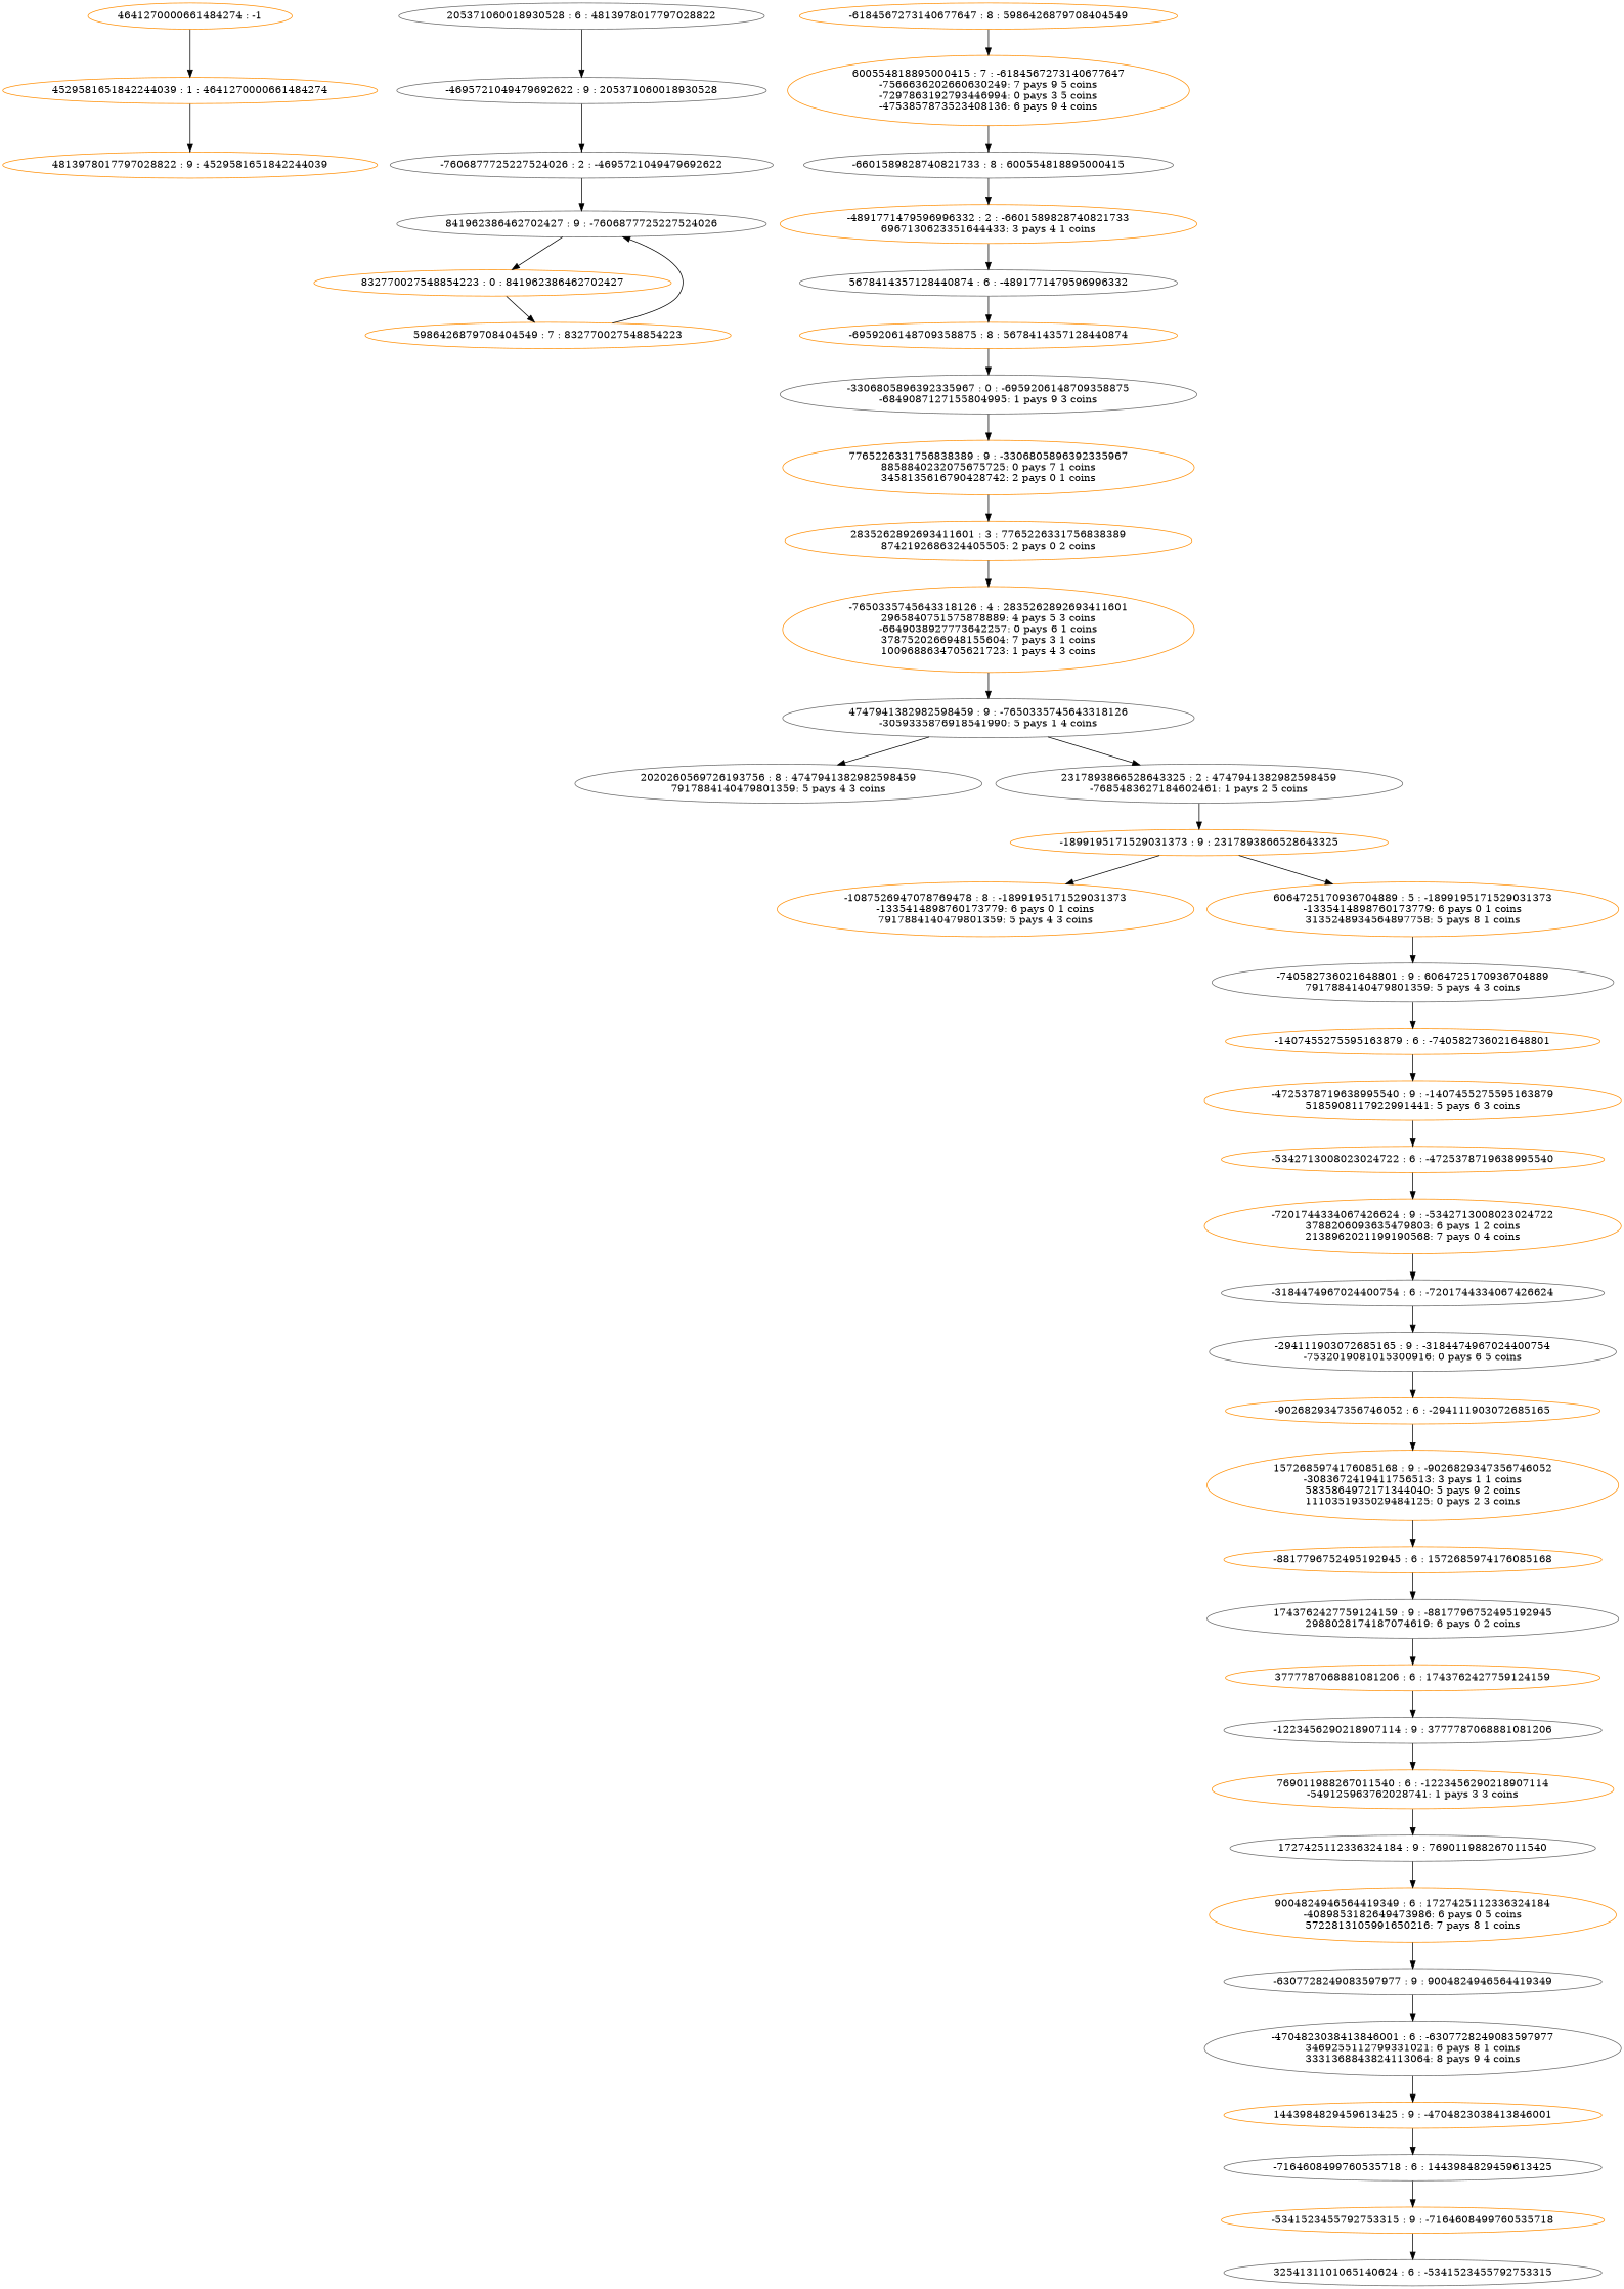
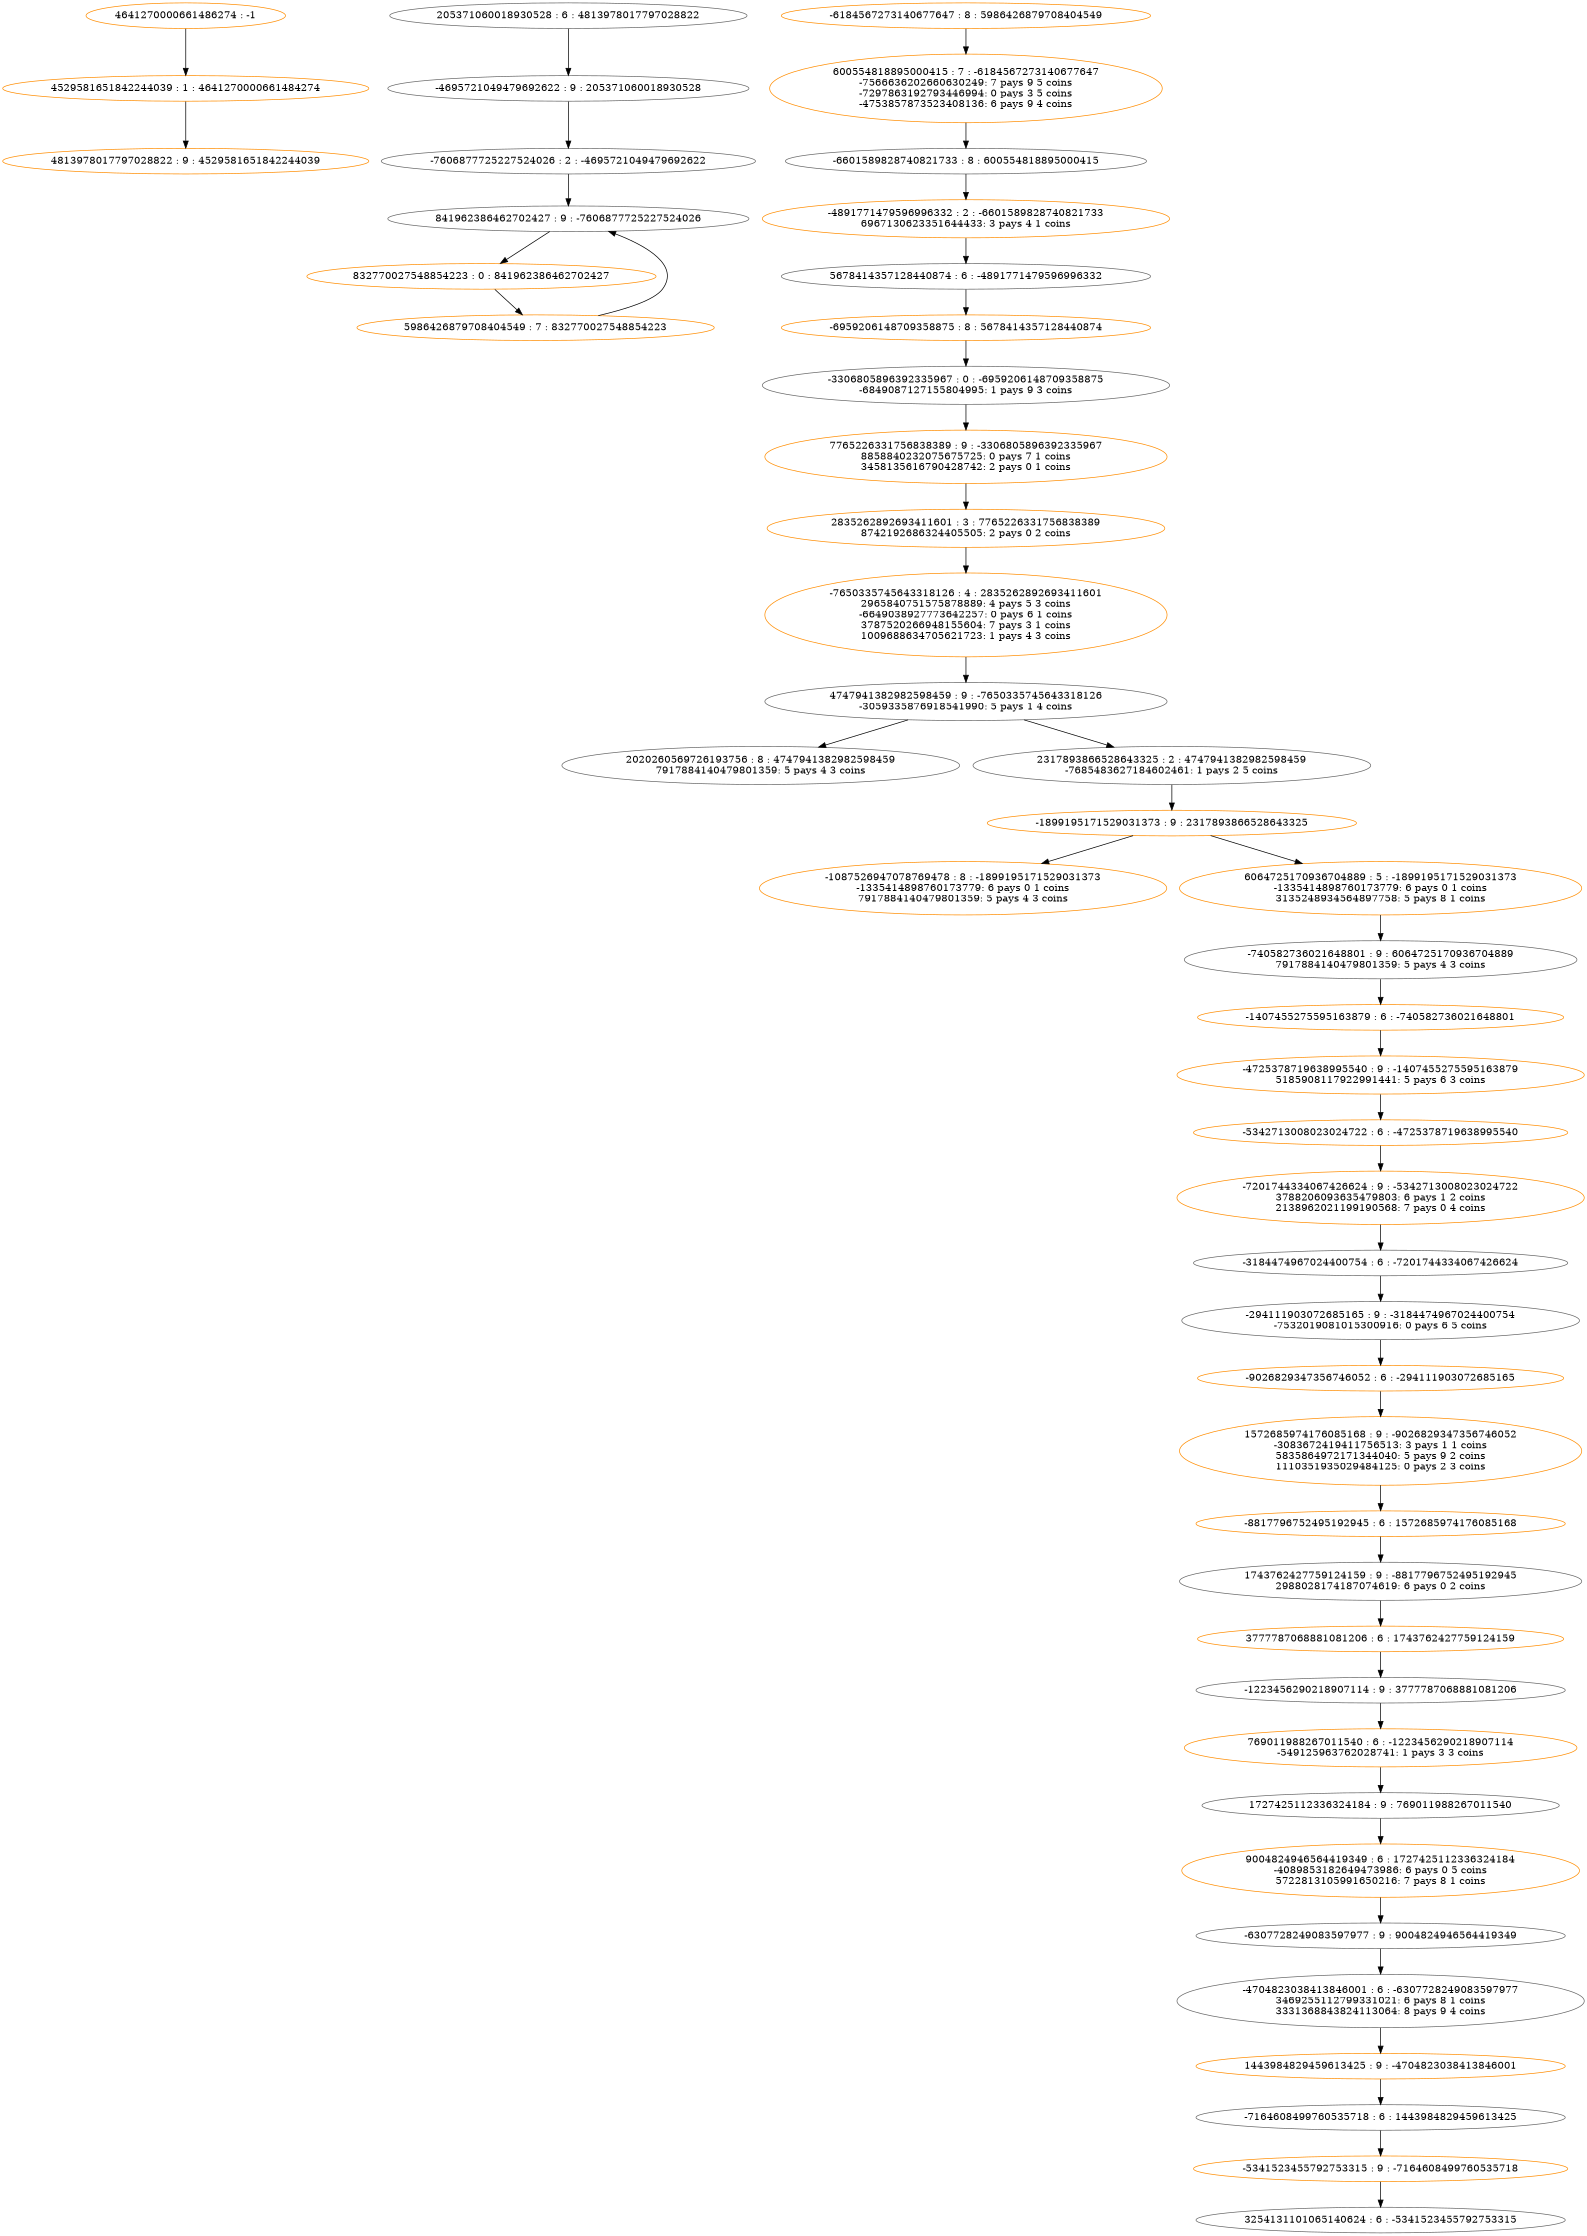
  digraph {
    node [color=darkorange]
-   n1 [label="4641270000661484274 : -1"]
+   n1 [label="4641270000661486274 : -1"]
    n2 [label="4529581651842244039 : 1 : 4641270000661484274\n"]
    n3 [label="4813978017797028822 : 9 : 4529581651842244039\n"]
    n4 [color=gray40 label="205371060018930528 : 6 : 4813978017797028822\n"]
    n5 [color=gray40 label="-4695721049479692622 : 9 : 205371060018930528\n"]
    n6 [color=gray40 label="-7606877725227524026 : 2 : -4695721049479692622\n"]
    n7 [color=gray40 label="841962386462702427 : 9 : -7606877725227524026\n"]
    n8 [label="832770027548854223 : 0 : 841962386462702427\n"]
    n9 [label="5986426879708404549 : 7 : 832770027548854223\n"]
    n10 [label="-6184567273140677647 : 8 : 5986426879708404549\n"]
    n11 [label="600554818895000415 : 7 : -6184567273140677647\n-7566636202660630249: 7 pays 9 5 coins\n-7297863192793446994: 0 pays 3 5 coins\n-4753857873523408136: 6 pays 9 4 coins\n"]
    n12 [color=gray40 label="-6601589828740821733 : 8 : 600554818895000415\n"]
    n13 [label="-4891771479596996332 : 2 : -6601589828740821733\n6967130623351644433: 3 pays 4 1 coins\n"]
    n14 [color=gray40 label="5678414357128440874 : 6 : -4891771479596996332\n"]
    n15 [label="-6959206148709358875 : 8 : 5678414357128440874\n"]
    n16 [color=gray40 label="-3306805896392335967 : 0 : -6959206148709358875\n-6849087127155804995: 1 pays 9 3 coins\n"]
    n17 [label="7765226331756838389 : 9 : -3306805896392335967\n8858840232075675725: 0 pays 7 1 coins\n3458135616790428742: 2 pays 0 1 coins\n"]
    n18 [label="2835262892693411601 : 3 : 7765226331756838389\n8742192686324405505: 2 pays 0 2 coins\n"]
    n19 [label="-7650335745643318126 : 4 : 2835262892693411601\n2965840751575878889: 4 pays 5 3 coins\n-6649038927773642257: 0 pays 6 1 coins\n3787520266948155604: 7 pays 3 1 coins\n1009688634705621723: 1 pays 4 3 coins\n"]
    n20 [color=gray40 label="4747941382982598459 : 9 : -7650335745643318126\n-3059335876918541990: 5 pays 1 4 coins\n"]
    n21 [color=gray40 label="2020260569726193756 : 8 : 4747941382982598459\n7917884140479801359: 5 pays 4 3 coins\n"]
    n22 [color=gray40 label="2317893866528643325 : 2 : 4747941382982598459\n-7685483627184602461: 1 pays 2 5 coins\n"]
    n23 [label="-1899195171529031373 : 9 : 2317893866528643325\n"]
    n24 [label="-1087526947078769478 : 8 : -1899195171529031373\n-1335414898760173779: 6 pays 0 1 coins\n7917884140479801359: 5 pays 4 3 coins\n"]
    n25 [label="6064725170936704889 : 5 : -1899195171529031373\n-1335414898760173779: 6 pays 0 1 coins\n3135248934564897758: 5 pays 8 1 coins\n"]
    n26 [color=gray40 label="-740582736021648801 : 9 : 6064725170936704889\n7917884140479801359: 5 pays 4 3 coins\n"]
    n27 [label="-1407455275595163879 : 6 : -740582736021648801\n"]
    n28 [label="-4725378719638995540 : 9 : -1407455275595163879\n5185908117922991441: 5 pays 6 3 coins\n"]
    n29 [label="-5342713008023024722 : 6 : -4725378719638995540\n"]
    n30 [label="-7201744334067426624 : 9 : -5342713008023024722\n3788206093635479803: 6 pays 1 2 coins\n2138962021199190568: 7 pays 0 4 coins\n"]
    n31 [color=gray40 label="-3184474967024400754 : 6 : -7201744334067426624\n"]
    n32 [color=gray40 label="-294111903072685165 : 9 : -3184474967024400754\n-7532019081015300916: 0 pays 6 5 coins\n"]
    n33 [label="-9026829347356746052 : 6 : -294111903072685165\n"]
    n34 [label="1572685974176085168 : 9 : -9026829347356746052\n-3083672419411756513: 3 pays 1 1 coins\n5835864972171344040: 5 pays 9 2 coins\n1110351935029484125: 0 pays 2 3 coins\n"]
    n35 [label="-8817796752495192945 : 6 : 1572685974176085168\n"]
    n36 [color=gray40 label="1743762427759124159 : 9 : -8817796752495192945\n2988028174187074619: 6 pays 0 2 coins\n"]
    n37 [label="3777787068881081206 : 6 : 1743762427759124159\n"]
    n38 [color=gray40 label="-1223456290218907114 : 9 : 3777787068881081206\n"]
    n39 [label="769011988267011540 : 6 : -1223456290218907114\n-549125963762028741: 1 pays 3 3 coins\n"]
    n40 [color=gray40 label="1727425112336324184 : 9 : 769011988267011540\n"]
    n41 [label="9004824946564419349 : 6 : 1727425112336324184\n-4089853182649473986: 6 pays 0 5 coins\n5722813105991650216: 7 pays 8 1 coins\n"]
    n42 [color=gray40 label="-6307728249083597977 : 9 : 9004824946564419349\n"]
    n43 [color=gray40 label="-4704823038413846001 : 6 : -6307728249083597977\n3469255112799331021: 6 pays 8 1 coins\n3331368843824113064: 8 pays 9 4 coins\n"]
    n44 [label="1443984829459613425 : 9 : -4704823038413846001\n"]
    n45 [color=gray40 label="-7164608499760535718 : 6 : 1443984829459613425\n"]
    n46 [label="-5341523455792753315 : 9 : -7164608499760535718\n"]
    n47 [color=gray40 label="3254131101065140624 : 6 : -5341523455792753315\n"]
    n1 -> n2
    n2 -> n3
    n4 -> n5
    n5 -> n6
    n6 -> n7
    n7 -> n8
    n8 -> n9
    n9 -> n7
    n10 -> n11
    n11 -> n12
    n12 -> n13
    n13 -> n14
    n14 -> n15
    n15 -> n16
    n16 -> n17
    n17 -> n18
    n18 -> n19
    n19 -> n20
    n20 -> n21
    n20 -> n22
    n22 -> n23
    n23 -> n24
    n23 -> n25
    n25 -> n26
    n26 -> n27
    n27 -> n28
    n28 -> n29
    n29 -> n30
    n30 -> n31
    n31 -> n32
    n32 -> n33
    n33 -> n34
    n34 -> n35
    n35 -> n36
    n36 -> n37
    n37 -> n38
    n38 -> n39
    n39 -> n40
    n40 -> n41
    n41 -> n42
    n42 -> n43
    n43 -> n44
    n44 -> n45
    n45 -> n46
    n46 -> n47
  }
